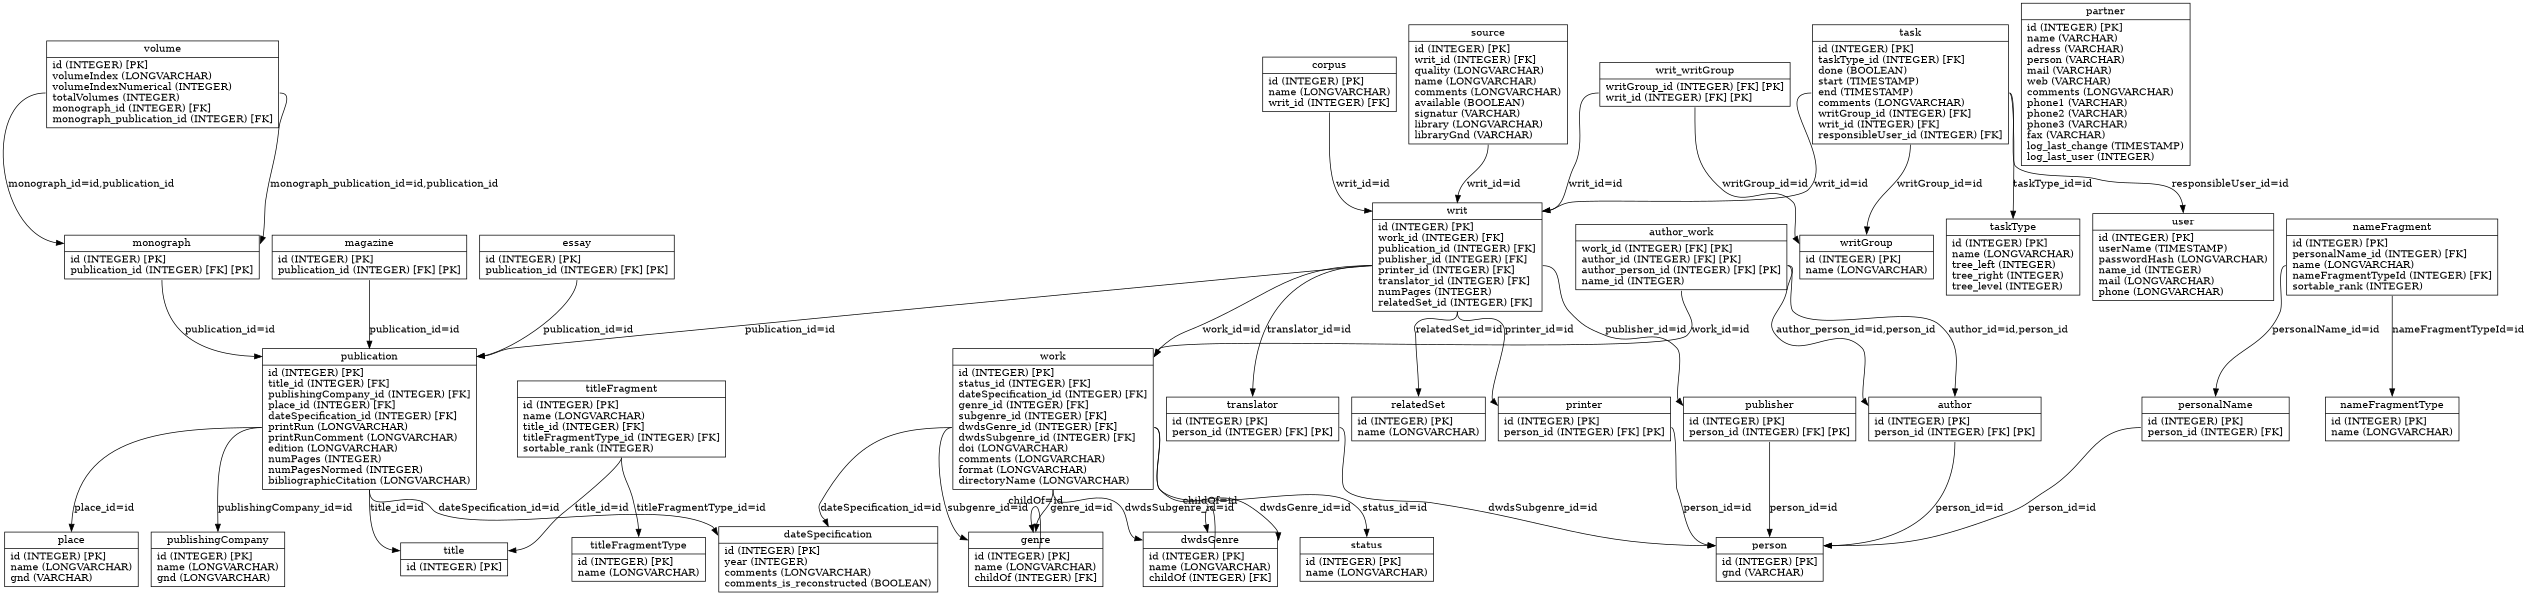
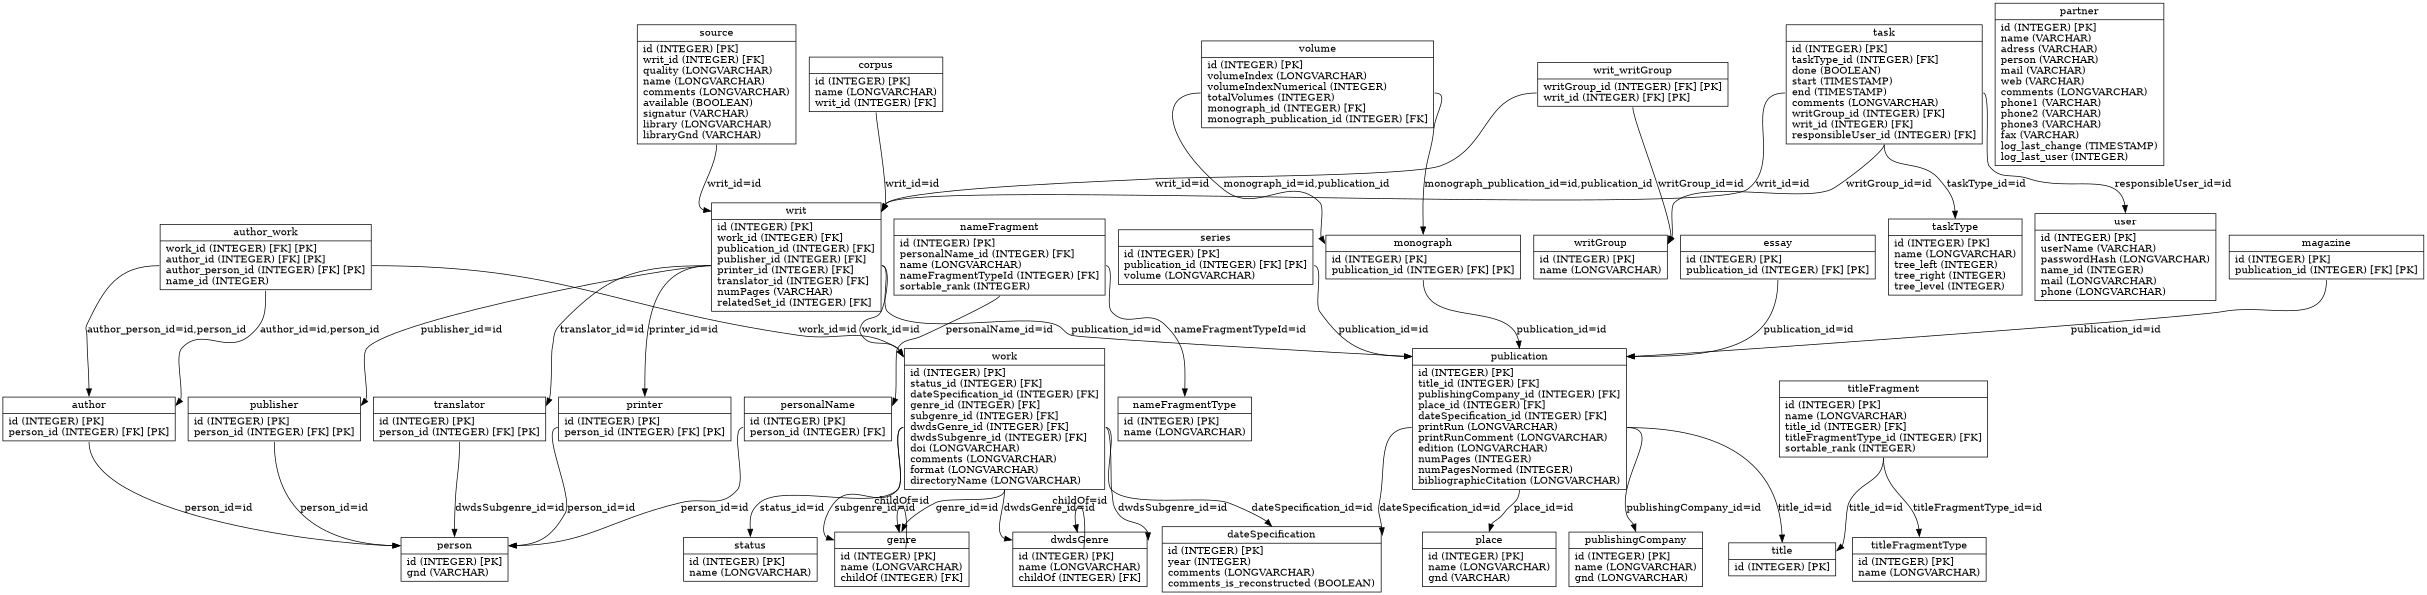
  digraph {
    node [shape=record]
    edge [headport=table tailport=cols]
    n1 [label="{<table>corpus|<cols>id (INTEGER) [PK]\lname (LONGVARCHAR)\lwrit_id (INTEGER) [FK]\l}"]
-   n2 [label="{<table>writ|<cols>id (INTEGER) [PK]\lwork_id (INTEGER) [FK]\lpublication_id (INTEGER) [FK]\lpublisher_id (INTEGER) [FK]\lprinter_id (INTEGER) [FK]\ltranslator_id (INTEGER) [FK]\lnumPages (INTEGER)\lrelatedSet_id (INTEGER) [FK]\l}"]
-   n3 [label="{<table>relatedSet|<cols>id (INTEGER) [PK]\lname (LONGVARCHAR)\l}"]
+   n2 [label="{<table>writ|<cols>id (INTEGER) [PK]\lwork_id (INTEGER) [FK]\lpublication_id (INTEGER) [FK]\lpublisher_id (INTEGER) [FK]\lprinter_id (INTEGER) [FK]\ltranslator_id (INTEGER) [FK]\lnumPages (VARCHAR)\lrelatedSet_id (INTEGER) [FK]\l}"]
    n4 [label="{<table>publication|<cols>id (INTEGER) [PK]\ltitle_id (INTEGER) [FK]\lpublishingCompany_id (INTEGER) [FK]\lplace_id (INTEGER) [FK]\ldateSpecification_id (INTEGER) [FK]\lprintRun (LONGVARCHAR)\lprintRunComment (LONGVARCHAR)\ledition (LONGVARCHAR)\lnumPages (INTEGER)\lnumPagesNormed (INTEGER)\lbibliographicCitation (LONGVARCHAR)\l}"]
    n5 [label="{<table>work|<cols>id (INTEGER) [PK]\lstatus_id (INTEGER) [FK]\ldateSpecification_id (INTEGER) [FK]\lgenre_id (INTEGER) [FK]\lsubgenre_id (INTEGER) [FK]\ldwdsGenre_id (INTEGER) [FK]\ldwdsSubgenre_id (INTEGER) [FK]\ldoi (LONGVARCHAR)\lcomments (LONGVARCHAR)\lformat (LONGVARCHAR)\ldirectoryName (LONGVARCHAR)\l}"]
    n6 [label="{<table>printer|<cols>id (INTEGER) [PK]\lperson_id (INTEGER) [FK] [PK]\l}"]
    n7 [label="{<table>publisher|<cols>id (INTEGER) [PK]\lperson_id (INTEGER) [FK] [PK]\l}"]
    n8 [label="{<table>translator|<cols>id (INTEGER) [PK]\lperson_id (INTEGER) [FK] [PK]\l}"]
    n9 [label="{<table>dwdsGenre|<cols>id (INTEGER) [PK]\lname (LONGVARCHAR)\lchildOf (INTEGER) [FK]\l}"]
    n10 [label="{<table>genre|<cols>id (INTEGER) [PK]\lname (LONGVARCHAR)\lchildOf (INTEGER) [FK]\l}"]
    n11 [label="{<table>partner|<cols>id (INTEGER) [PK]\lname (VARCHAR)\ladress (VARCHAR)\lperson (VARCHAR)\lmail (VARCHAR)\lweb (VARCHAR)\lcomments (LONGVARCHAR)\lphone1 (VARCHAR)\lphone2 (VARCHAR)\lphone3 (VARCHAR)\lfax (VARCHAR)\llog_last_change (TIMESTAMP)\llog_last_user (INTEGER)\l}"]
    n12 [label="{<table>source|<cols>id (INTEGER) [PK]\lwrit_id (INTEGER) [FK]\lquality (LONGVARCHAR)\lname (LONGVARCHAR)\lcomments (LONGVARCHAR)\lavailable (BOOLEAN)\lsignatur (VARCHAR)\llibrary (LONGVARCHAR)\llibraryGnd (VARCHAR)\l}"]
    n13 [label="{<table>status|<cols>id (INTEGER) [PK]\lname (LONGVARCHAR)\l}"]
    n14 [label="{<table>task|<cols>id (INTEGER) [PK]\ltaskType_id (INTEGER) [FK]\ldone (BOOLEAN)\lstart (TIMESTAMP)\lend (TIMESTAMP)\lcomments (LONGVARCHAR)\lwritGroup_id (INTEGER) [FK]\lwrit_id (INTEGER) [FK]\lresponsibleUser_id (INTEGER) [FK]\l}"]
    n15 [label="{<table>taskType|<cols>id (INTEGER) [PK]\lname (LONGVARCHAR)\ltree_left (INTEGER)\ltree_right (INTEGER)\ltree_level (INTEGER)\l}"]
-   n16 [label="{<table>user|<cols>id (INTEGER) [PK]\luserName (TIMESTAMP)\lpasswordHash (LONGVARCHAR)\lname_id (INTEGER)\lmail (LONGVARCHAR)\lphone (LONGVARCHAR)\l}"]
+   n16 [label="{<table>user|<cols>id (INTEGER) [PK]\luserName (VARCHAR)\lpasswordHash (LONGVARCHAR)\lname_id (INTEGER)\lmail (LONGVARCHAR)\lphone (LONGVARCHAR)\l}"]
    n17 [label="{<table>writGroup|<cols>id (INTEGER) [PK]\lname (LONGVARCHAR)\l}"]
    n18 [label="{<table>dateSpecification|<cols>id (INTEGER) [PK]\lyear (INTEGER)\lcomments (LONGVARCHAR)\lcomments_is_reconstructed (BOOLEAN)\l}"]
    n19 [label="{<table>personalName|<cols>id (INTEGER) [PK]\lperson_id (INTEGER) [FK]\l}"]
    n20 [label="{<table>person|<cols>id (INTEGER) [PK]\lgnd (VARCHAR)\l}"]
    n21 [label="{<table>nameFragment|<cols>id (INTEGER) [PK]\lpersonalName_id (INTEGER) [FK]\lname (LONGVARCHAR)\lnameFragmentTypeId (INTEGER) [FK]\lsortable_rank (INTEGER)\l}"]
    n22 [label="{<table>nameFragmentType|<cols>id (INTEGER) [PK]\lname (LONGVARCHAR)\l}"]
    n23 [label="{<table>place|<cols>id (INTEGER) [PK]\lname (LONGVARCHAR)\lgnd (VARCHAR)\l}"]
    n24 [label="{<table>title|<cols>id (INTEGER) [PK]\l}"]
    n25 [label="{<table>titleFragment|<cols>id (INTEGER) [PK]\lname (LONGVARCHAR)\ltitle_id (INTEGER) [FK]\ltitleFragmentType_id (INTEGER) [FK]\lsortable_rank (INTEGER)\l}"]
    n26 [label="{<table>titleFragmentType|<cols>id (INTEGER) [PK]\lname (LONGVARCHAR)\l}"]
    n27 [label="{<table>essay|<cols>id (INTEGER) [PK]\lpublication_id (INTEGER) [FK] [PK]\l}"]
    n28 [label="{<table>publishingCompany|<cols>id (INTEGER) [PK]\lname (LONGVARCHAR)\lgnd (LONGVARCHAR)\l}"]
    n29 [label="{<table>magazine|<cols>id (INTEGER) [PK]\lpublication_id (INTEGER) [FK] [PK]\l}"]
    n30 [label="{<table>monograph|<cols>id (INTEGER) [PK]\lpublication_id (INTEGER) [FK] [PK]\l}"]
+   n31 [label="{<table>series|<cols>id (INTEGER) [PK]\lpublication_id (INTEGER) [FK] [PK]\lvolume (LONGVARCHAR)\l}"]
    n32 [label="{<table>volume|<cols>id (INTEGER) [PK]\lvolumeIndex (LONGVARCHAR)\lvolumeIndexNumerical (INTEGER)\ltotalVolumes (INTEGER)\lmonograph_id (INTEGER) [FK]\lmonograph_publication_id (INTEGER) [FK]\l}"]
    n33 [label="{<table>writ_writGroup|<cols>writGroup_id (INTEGER) [FK] [PK]\lwrit_id (INTEGER) [FK] [PK]\l}"]
    n34 [label="{<table>author|<cols>id (INTEGER) [PK]\lperson_id (INTEGER) [FK] [PK]\l}"]
    n35 [label="{<table>author_work|<cols>work_id (INTEGER) [FK] [PK]\lauthor_id (INTEGER) [FK] [PK]\lauthor_person_id (INTEGER) [FK] [PK]\lname_id (INTEGER)\l}"]
    n1 -> n2 [label="writ_id=id"]
-   n2 -> n3 [label="relatedSet_id=id"]
    n2 -> n4 [label="publication_id=id"]
    n2 -> n5 [label="work_id=id"]
    n2 -> n6 [label="printer_id=id"]
    n2 -> n7 [label="publisher_id=id"]
    n2 -> n8 [label="translator_id=id"]
    n4 -> n18 [label="dateSpecification_id=id"]
    n4 -> n23 [label="place_id=id"]
    n4 -> n24 [label="title_id=id"]
    n4 -> n28 [label="publishingCompany_id=id"]
    n5 -> n9 [label="dwdsGenre_id=id"]
    n5 -> n9 [label="dwdsSubgenre_id=id"]
    n5 -> n10 [label="genre_id=id"]
    n5 -> n10 [label="subgenre_id=id"]
    n5 -> n13 [label="status_id=id"]
    n5 -> n18 [label="dateSpecification_id=id"]
    n6 -> n20 [label="person_id=id"]
    n7 -> n20 [label="person_id=id"]
    n8 -> n20 [label="dwdsSubgenre_id=id"]
    n9 -> n9 [label="childOf=id"]
    n10 -> n10 [label="childOf=id"]
    n12 -> n2 [label="writ_id=id"]
    n14 -> n2 [label="writ_id=id"]
    n14 -> n15 [label="taskType_id=id"]
    n14 -> n16 [label="responsibleUser_id=id"]
    n14 -> n17 [label="writGroup_id=id"]
    n19 -> n20 [label="person_id=id"]
    n21 -> n19 [label="personalName_id=id"]
    n21 -> n22 [label="nameFragmentTypeId=id"]
    n25 -> n24 [label="title_id=id"]
    n25 -> n26 [label="titleFragmentType_id=id"]
    n27 -> n4 [label="publication_id=id"]
    n29 -> n4 [label="publication_id=id"]
    n30 -> n4 [label="publication_id=id"]
+   n31 -> n4 [label="publication_id=id"]
    n32 -> n30 [label="monograph_id=id,publication_id"]
    n32 -> n30 [label="monograph_publication_id=id,publication_id"]
    n33 -> n2 [label="writ_id=id"]
    n33 -> n17 [label="writGroup_id=id"]
    n34 -> n20 [label="person_id=id"]
    n35 -> n5 [label="work_id=id"]
    n35 -> n34 [label="author_id=id,person_id"]
    n35 -> n34 [label="author_person_id=id,person_id"]
  }
